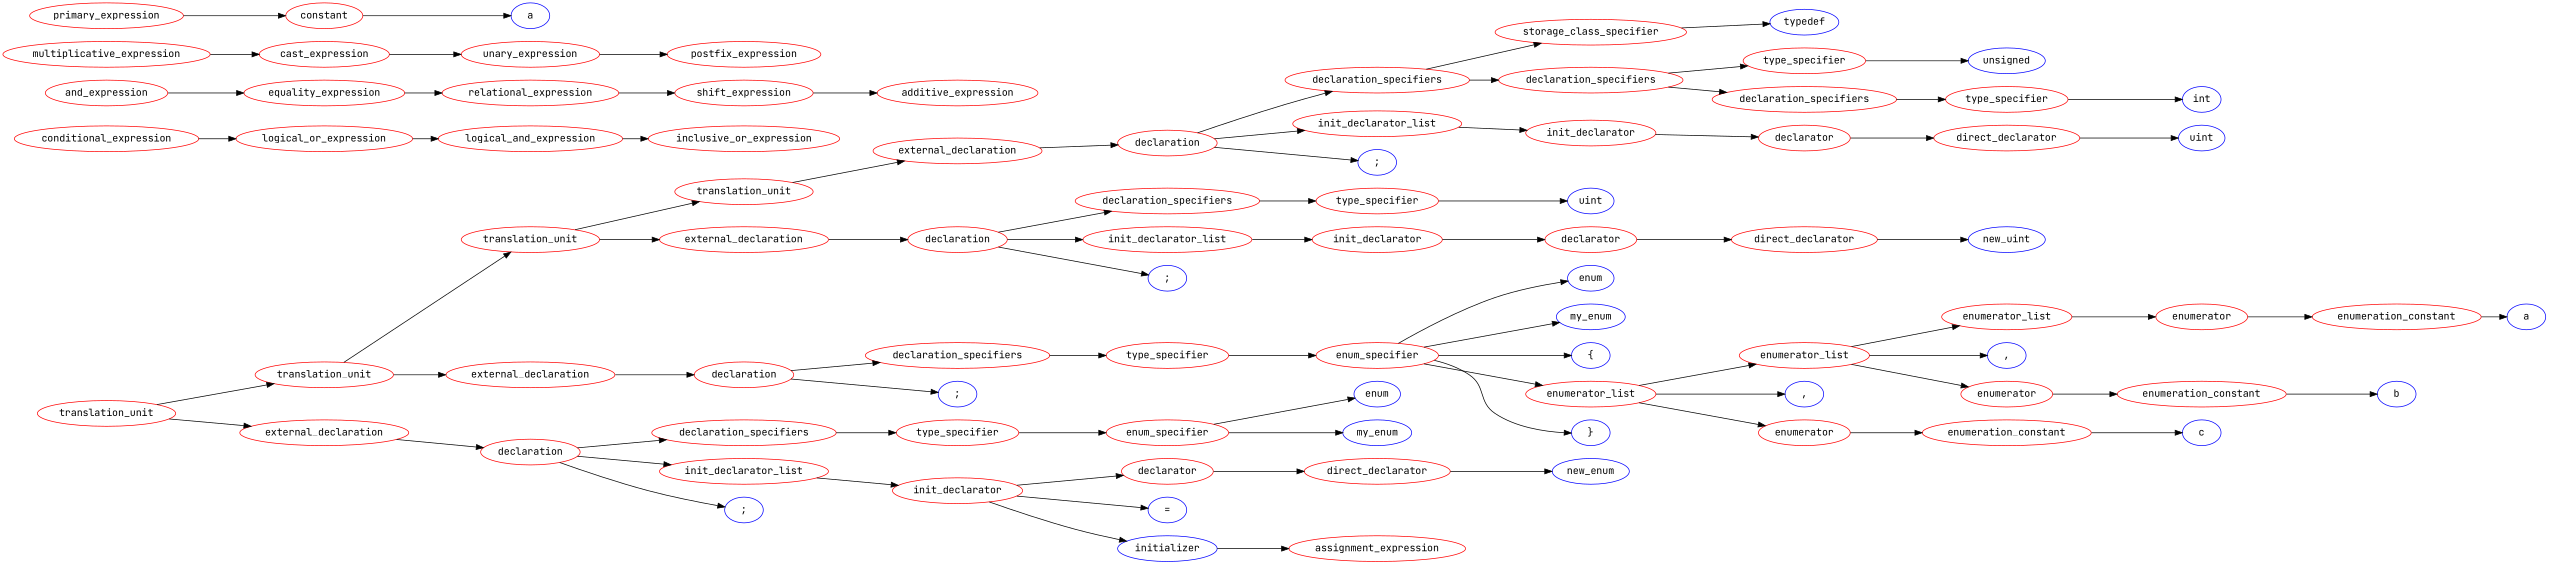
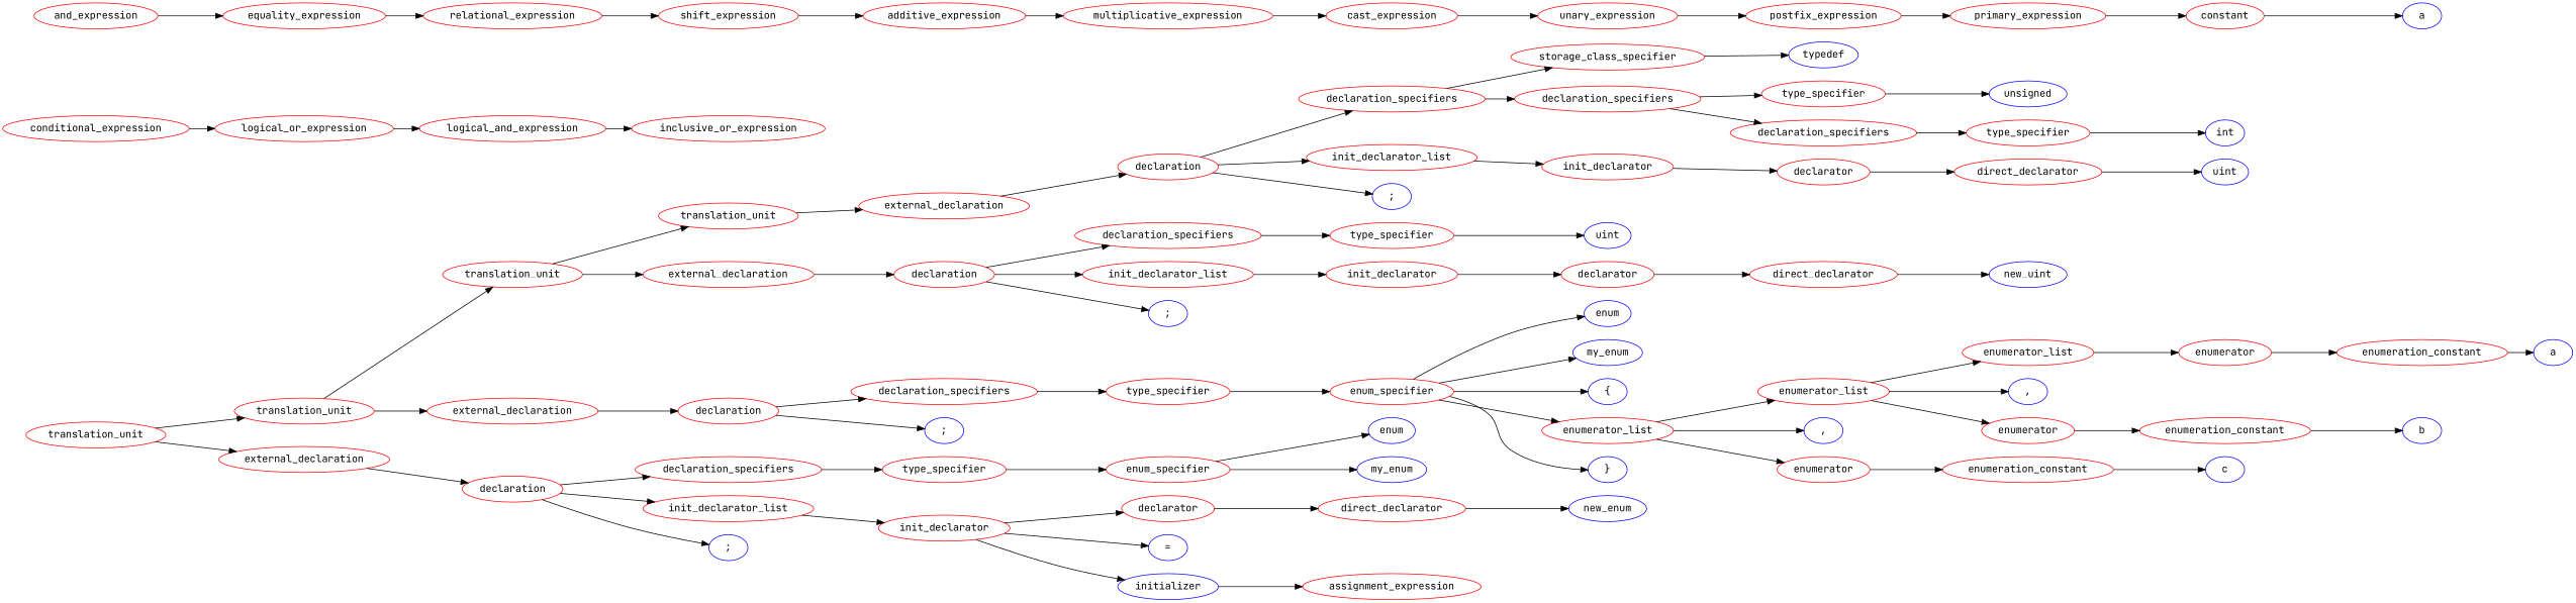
  digraph {
    fontname="JetBrains Mono"
    rankdir=LR
    node [color=red fontname="JetBrains Mono"]
    edge [fontname="JetBrains Mono"]
    n1 [label=translation_unit]
    n2 [label=translation_unit]
    n3 [label=external_declaration]
    n4 [label=translation_unit]
    n5 [label=external_declaration]
    n6 [label=declaration]
    n7 [label=translation_unit]
    n8 [label=external_declaration]
    n9 [label=declaration]
    n10 [label=declaration_specifiers]
    n11 [label=init_declarator_list]
    n12 [color=blue label=";"]
    n13 [label=external_declaration]
    n14 [label=declaration]
    n15 [label=declaration_specifiers]
    n16 [color=blue label=";"]
    n17 [label=type_specifier]
    n18 [label=init_declarator]
    n19 [label=declaration]
    n20 [label=declaration_specifiers]
    n21 [label=init_declarator_list]
    n22 [color=blue label=";"]
    n23 [label=type_specifier]
    n24 [label=enum_specifier]
    n25 [label=declarator]
    n26 [color=blue label="="]
    n27 [color=blue label=initializer]
    n28 [label=declaration_specifiers]
    n29 [label=init_declarator_list]
    n30 [color=blue label=";"]
    n31 [label=type_specifier]
    n32 [label=init_declarator]
    n33 [label=enum_specifier]
    n34 [color=blue label=enum]
    n35 [color=blue label=my_enum]
    n36 [label=direct_declarator]
    n37 [label=assignment_expression]
    n38 [label=storage_class_specifier]
    n39 [label=declaration_specifiers]
    n40 [label=init_declarator]
    n41 [color=blue label=uint]
    n42 [label=declarator]
    n43 [color=blue label=enum]
    n44 [color=blue label=my_enum]
    n45 [color=blue label="{"]
    n46 [label=enumerator_list]
    n47 [color=blue label="}"]
    n48 [color=blue label=new_enum]
    n49 [color=blue label=typedef]
    n50 [label=type_specifier]
    n51 [label=declaration_specifiers]
    n52 [label=declarator]
    n53 [label=direct_declarator]
    n54 [label=enumerator_list]
    n55 [color=blue label=","]
    n56 [label=enumerator]
    n57 [label=conditional_expression]
    n58 [label=logical_or_expression]
    n59 [color=blue label=unsigned]
    n60 [label=type_specifier]
    n61 [label=direct_declarator]
    n62 [color=blue label=new_uint]
    n63 [label=enumerator_list]
    n64 [color=blue label=","]
    n65 [label=enumerator]
    n66 [label=enumeration_constant]
    n67 [label=logical_and_expression]
    n68 [color=blue label=int]
    n69 [color=blue label=uint]
    n70 [label=enumerator]
    n71 [label=enumeration_constant]
    n72 [color=blue label=c]
    n73 [label=inclusive_or_expression]
    n74 [label=enumeration_constant]
    n75 [color=blue label=b]
    n76 [color=blue label=a]
    n77 [label=and_expression]
    n78 [label=equality_expression]
    n79 [label=relational_expression]
    n80 [label=shift_expression]
    n81 [label=additive_expression]
    n82 [label=multiplicative_expression]
    n83 [label=cast_expression]
    n84 [label=unary_expression]
    n85 [label=postfix_expression]
    n86 [label=primary_expression]
    n87 [label=constant]
    n88 [color=blue label=a]
    n1 -> n2
    n1 -> n3
    n2 -> n4
    n2 -> n5
    n3 -> n6
    n4 -> n7
    n4 -> n8
    n5 -> n9
    n6 -> n10
    n6 -> n11
    n6 -> n12
    n7 -> n13
    n8 -> n14
    n9 -> n15
    n9 -> n16
    n10 -> n17
    n11 -> n18
    n13 -> n19
    n14 -> n20
    n14 -> n21
    n14 -> n22
    n15 -> n23
    n17 -> n24
    n18 -> n25
    n18 -> n26
    n18 -> n27
    n19 -> n28
    n19 -> n29
    n19 -> n30
    n20 -> n31
    n21 -> n32
    n23 -> n33
    n24 -> n34
    n24 -> n35
    n25 -> n36
    n27 -> n37
    n28 -> n38
    n28 -> n39
    n29 -> n40
    n31 -> n41
    n32 -> n42
    n33 -> n43
    n33 -> n44
    n33 -> n45
    n33 -> n46
    n33 -> n47
    n36 -> n48
    n38 -> n49
    n39 -> n50
    n39 -> n51
    n40 -> n52
    n42 -> n53
    n46 -> n54
    n46 -> n55
    n46 -> n56
    n50 -> n59
    n51 -> n60
    n52 -> n61
    n53 -> n62
    n54 -> n63
    n54 -> n64
    n54 -> n65
    n56 -> n66
    n57 -> n58
    n58 -> n67
    n60 -> n68
    n61 -> n69
    n63 -> n70
    n65 -> n71
    n66 -> n72
    n67 -> n73
    n70 -> n74
    n71 -> n75
    n74 -> n76
    n77 -> n78
    n78 -> n79
    n79 -> n80
    n80 -> n81
+   n81 -> n82
    n82 -> n83
    n83 -> n84
    n84 -> n85
+   n85 -> n86
    n86 -> n87
    n87 -> n88
  }
